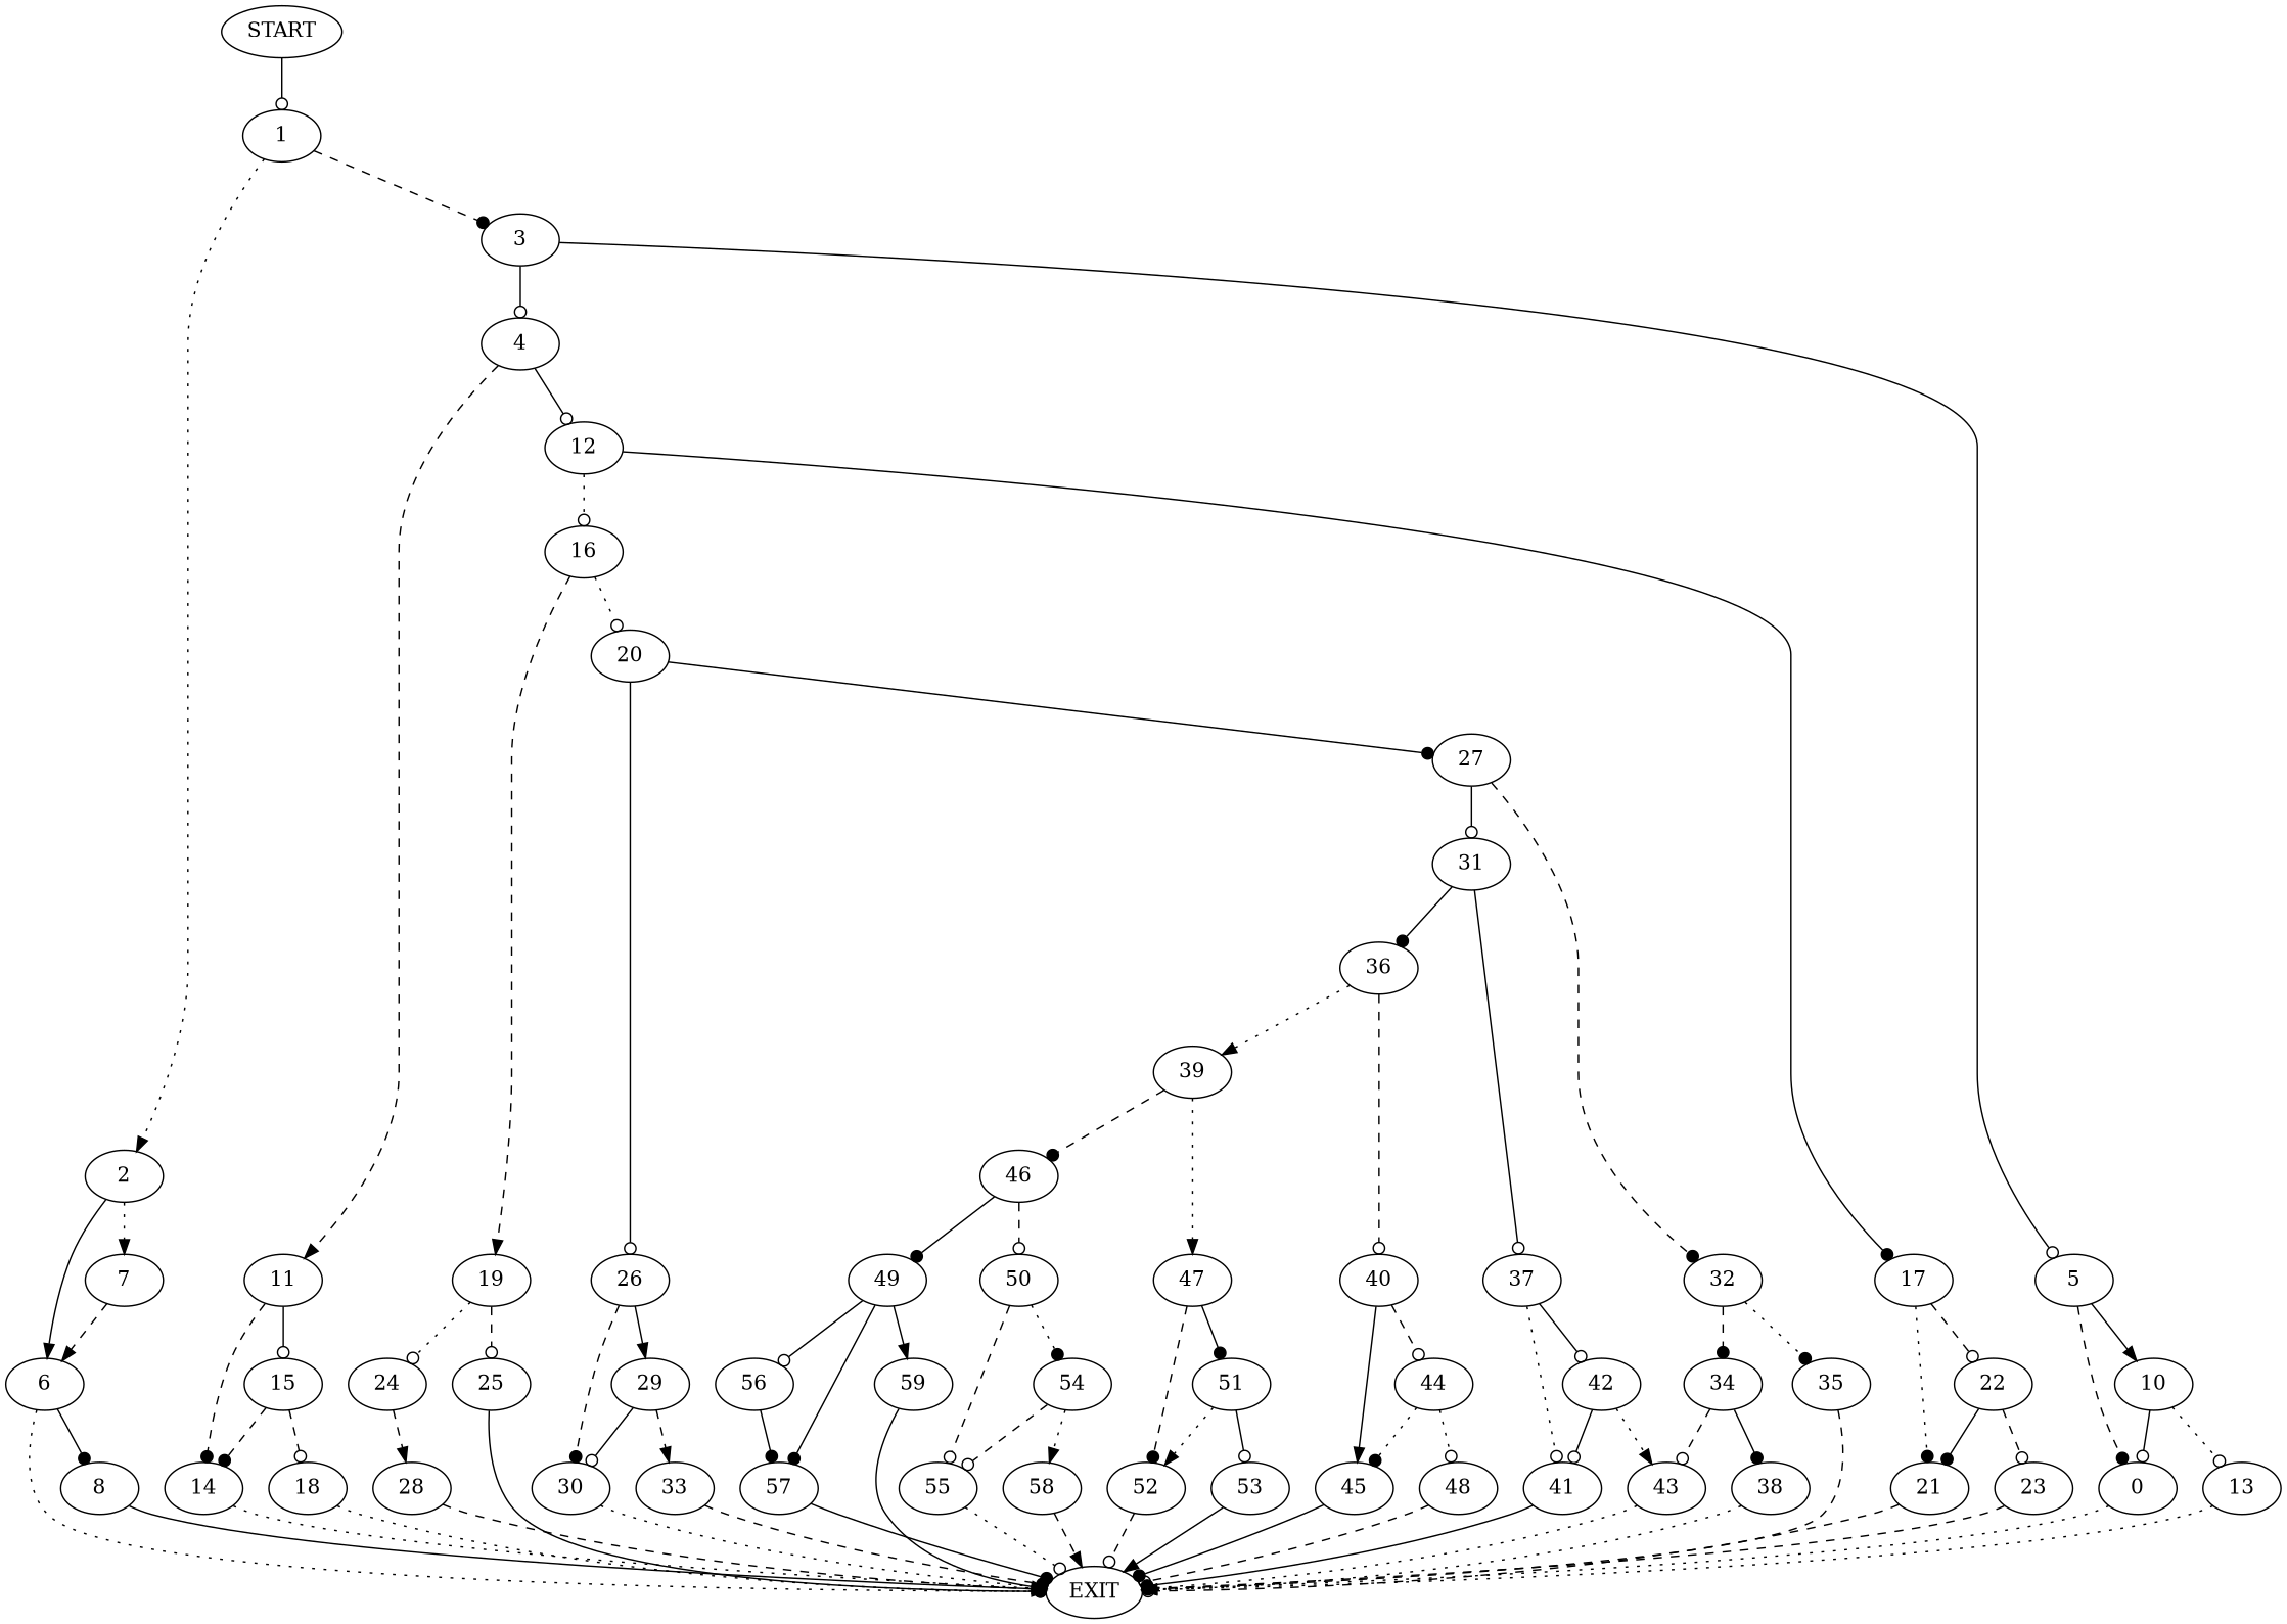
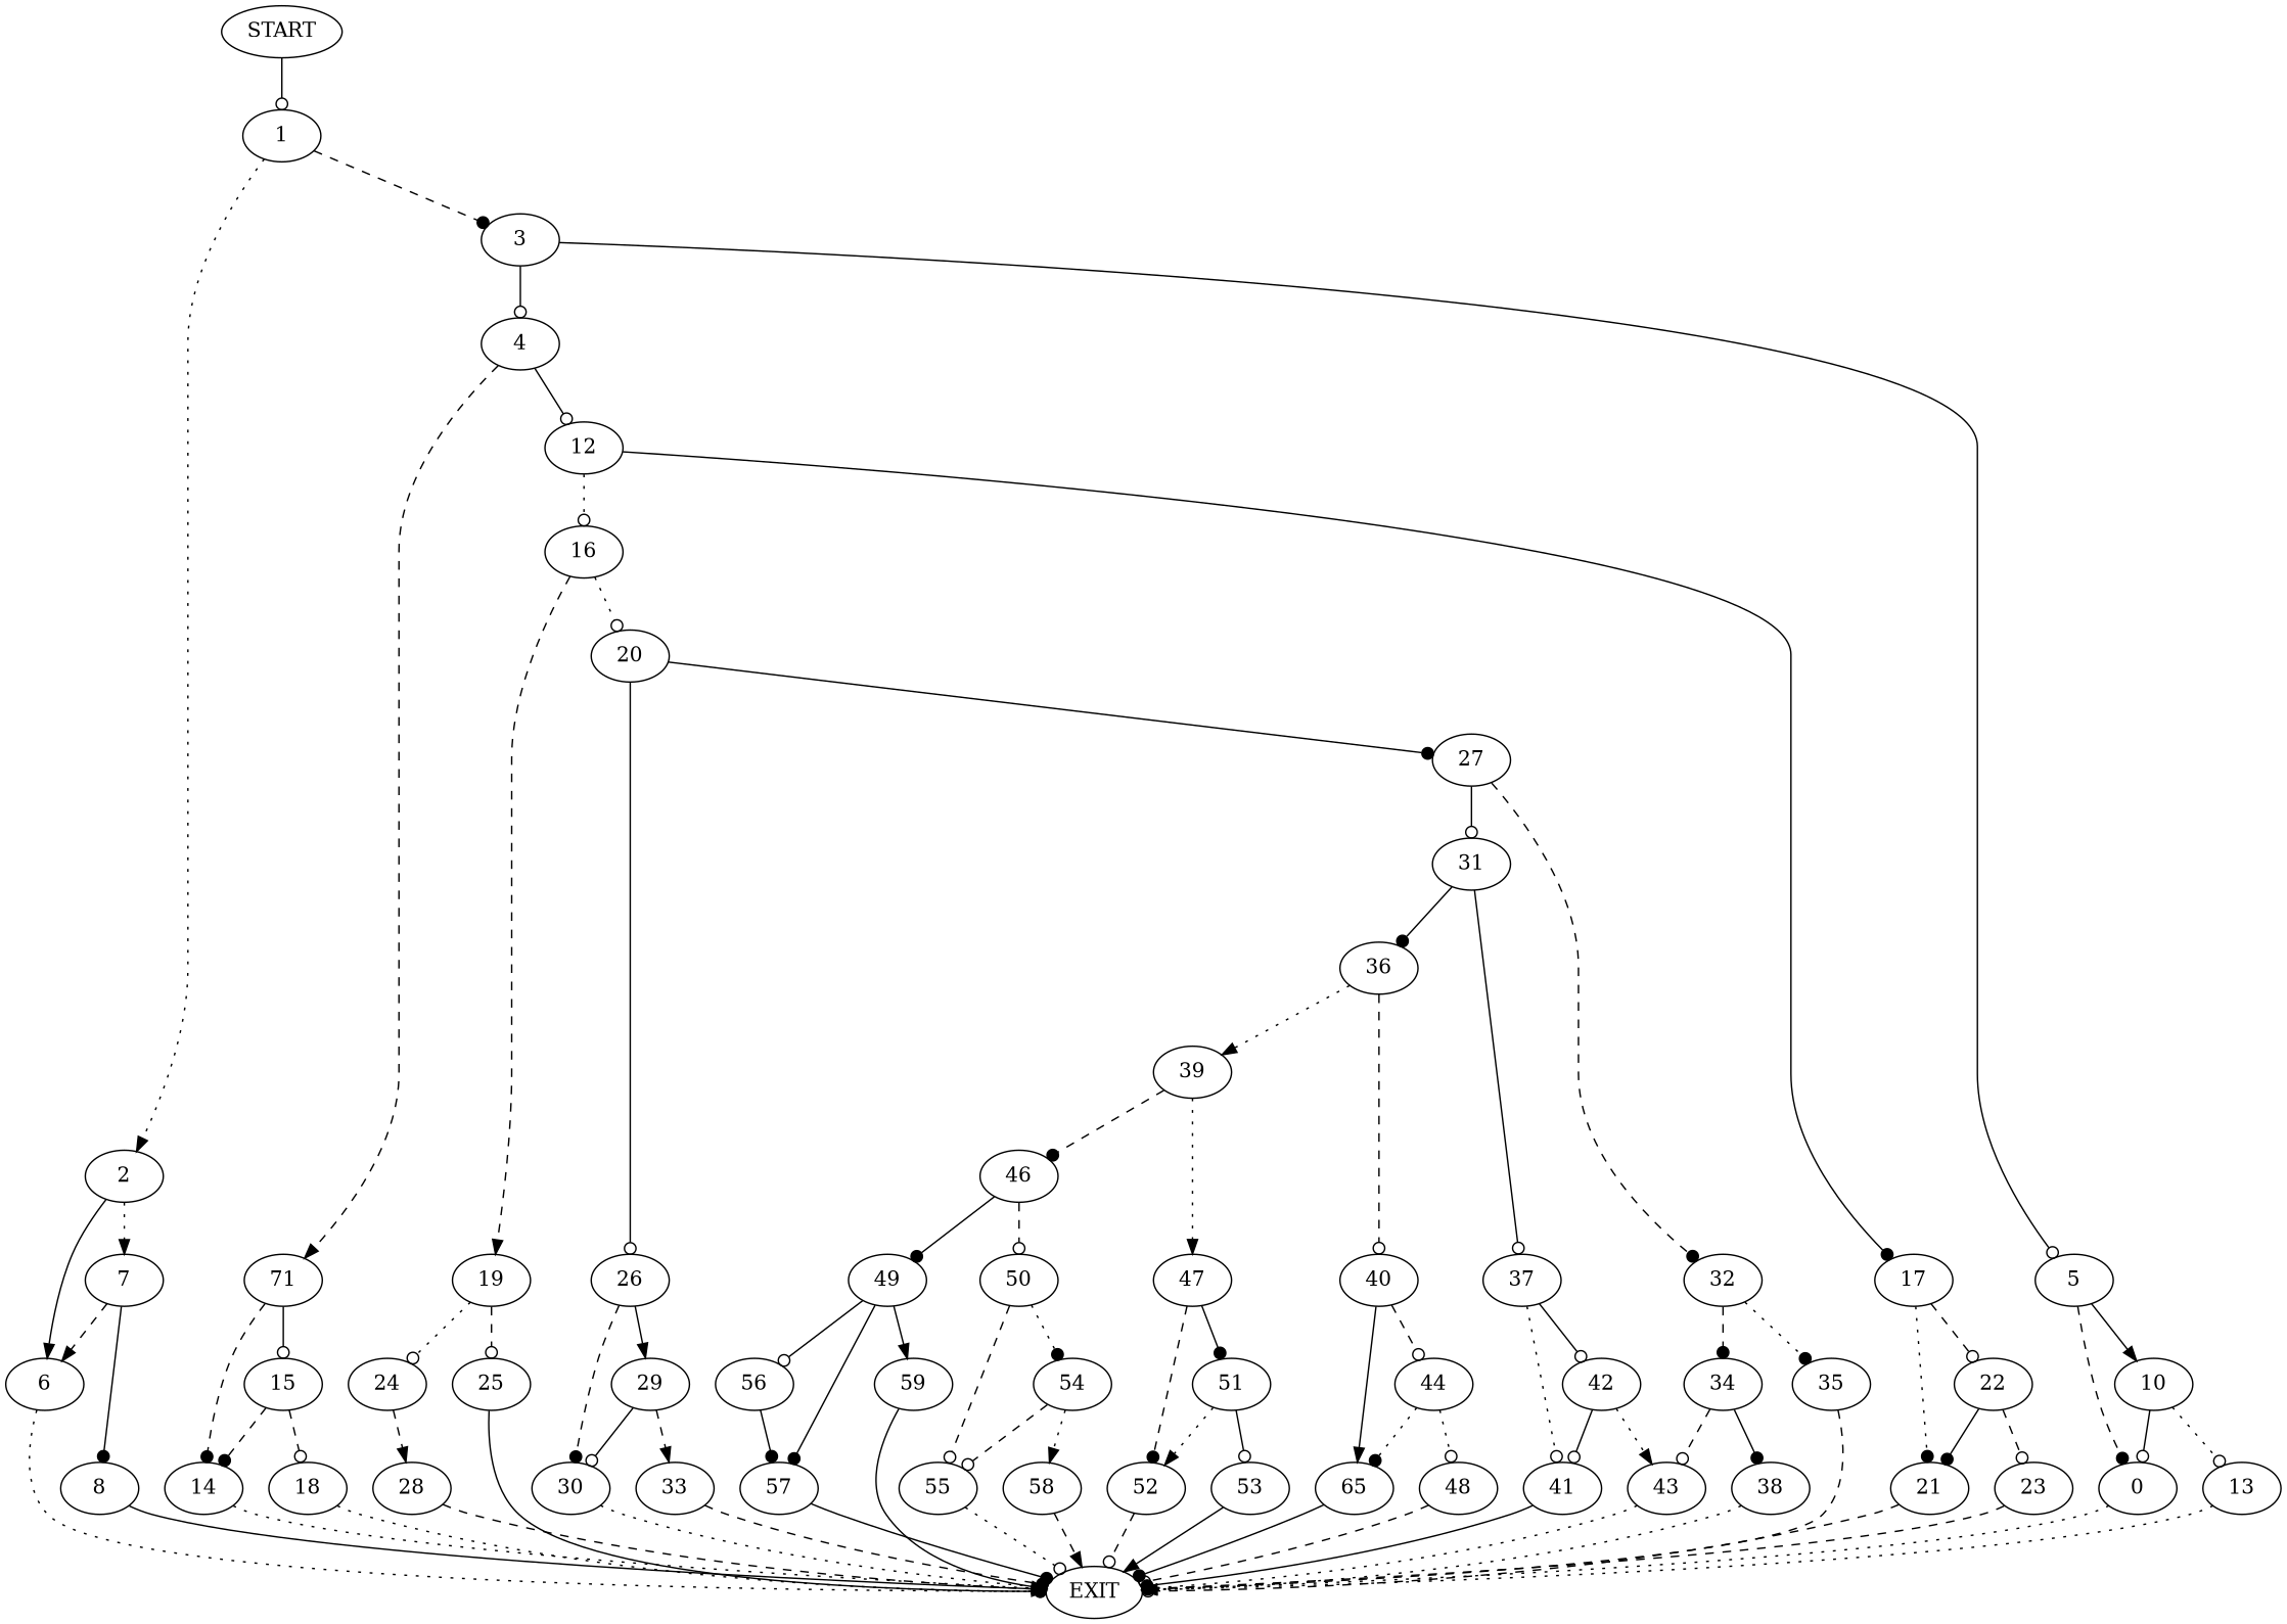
  digraph {
    edge [arrowhead=odot style=solid]
    n1 [label=START]
    1
    2
    3
    n5 [label=EXIT]
    6
    7
    4
    5
    8
-   11
+   11 [label=71]
    12
    n13 [label=0]
    10
    14
    15
    16
    17
    13
    18
    19
    20
    21
    22
    24
    25
    26
    27
    23
    28
    29
    30
    31
    32
    33
    36
    37
    34
    35
    39
    40
    41
    42
    38
    43
    46
    47
    44
-   45
+   45 [label=65]
    49
    50
    51
    52
    48
    56
    57
    59
    54
    55
    53
    58
    n1 -> 1
    1 -> 2 [arrowhead=normal style=dotted]
    1 -> 3 [arrowhead=dot style=dashed]
    2 -> 6 [arrowhead=normal]
    2 -> 7 [arrowhead=normal style=dotted]
    3 -> 4
    3 -> 5
    6 -> n5 [arrowhead=normal style=dotted]
    7 -> 6 [arrowhead=normal style=dashed]
-   6 -> 8 [arrowhead=dot]
+   7 -> 8 [arrowhead=dot]
    4 -> 11 [arrowhead=normal style=dashed]
    4 -> 12
    5 -> n13 [arrowhead=dot style=dashed]
    5 -> 10 [arrowhead=normal]
    8 -> n5 [arrowhead=normal]
    11 -> 14 [arrowhead=dot style=dashed]
    11 -> 15
    12 -> 16 [style=dotted]
    12 -> 17 [arrowhead=dot]
    n13 -> n5 [arrowhead=normal style=dotted]
    10 -> n13
    10 -> 13 [style=dotted]
    14 -> n5 [style=dotted]
    15 -> 14 [arrowhead=dot style=dashed]
    15 -> 18 [style=dashed]
    16 -> 19 [arrowhead=normal style=dashed]
    16 -> 20 [style=dotted]
    17 -> 21 [arrowhead=dot style=dotted]
    17 -> 22 [style=dashed]
    13 -> n5 [arrowhead=normal style=dotted]
    18 -> n5 [style=dotted]
    19 -> 24 [style=dotted]
    19 -> 25 [style=dashed]
    20 -> 26
    20 -> 27 [arrowhead=dot]
    21 -> n5 [style=dashed]
    22 -> 21 [arrowhead=dot]
    22 -> 23 [style=dashed]
    24 -> 28 [arrowhead=normal style=dashed]
    25 -> n5 [arrowhead=dot]
    26 -> 29 [arrowhead=normal]
    26 -> 30 [arrowhead=dot style=dashed]
    27 -> 31
    27 -> 32 [arrowhead=dot style=dashed]
    23 -> n5 [style=dashed]
    28 -> n5 [arrowhead=dot style=dashed]
    29 -> 30
    29 -> 33 [arrowhead=normal style=dashed]
    30 -> n5 [arrowhead=dot style=dotted]
    31 -> 36 [arrowhead=dot]
    31 -> 37
    32 -> 34 [arrowhead=dot style=dashed]
    32 -> 35 [arrowhead=dot style=dotted]
    33 -> n5 [arrowhead=dot style=dashed]
    36 -> 39 [arrowhead=normal style=dotted]
    36 -> 40 [style=dashed]
    37 -> 41 [style=dotted]
    37 -> 42
    34 -> 38 [arrowhead=dot]
    34 -> 43 [style=dashed]
    35 -> n5 [style=dashed]
    39 -> 46 [arrowhead=dot style=dashed]
    39 -> 47 [arrowhead=normal style=dotted]
    40 -> 44 [style=dashed]
    40 -> 45 [arrowhead=normal]
    41 -> n5 [arrowhead=dot]
    42 -> 41
    42 -> 43 [arrowhead=normal style=dotted]
    38 -> n5 [arrowhead=normal style=dotted]
    43 -> n5 [arrowhead=dot style=dotted]
    46 -> 49 [arrowhead=dot]
    46 -> 50 [style=dashed]
    47 -> 51 [arrowhead=dot]
    47 -> 52 [arrowhead=dot style=dashed]
    44 -> 45 [arrowhead=dot style=dotted]
    44 -> 48 [style=dotted]
    45 -> n5 [arrowhead=dot]
    49 -> 56
    49 -> 57 [arrowhead=dot]
    49 -> 59 [arrowhead=normal]
    50 -> 54 [arrowhead=dot style=dotted]
    50 -> 55 [style=dashed]
    51 -> 52 [arrowhead=normal style=dotted]
    51 -> 53
    52 -> n5 [style=dashed]
    48 -> n5 [style=dashed]
    56 -> 57 [arrowhead=dot]
    57 -> n5 [arrowhead=dot]
    59 -> n5 [arrowhead=normal]
    54 -> 55 [style=dashed]
    54 -> 58 [arrowhead=normal style=dotted]
    55 -> n5 [style=dotted]
    53 -> n5 [arrowhead=normal]
    58 -> n5 [arrowhead=normal style=dashed]
  }
